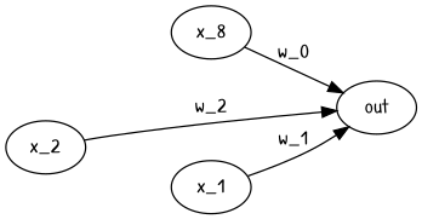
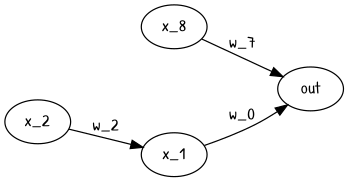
  digraph {
    fontname="Patrick Hand"
    rankdir=LR
    node [fontname="Patrick Hand"]
    edge [fontname="Patrick Hand"]
    n1 [label=x_8]
    out
    n3 [label=x_1]
    n4 [label=x_2]
-   n1 -> out [label=w_0]
-   n3 -> out [label=w_1]
-   n4 -> out [label=w_2]
+   n1 -> out [label=w_7]
+   n3 -> out [label=w_0]
+   n4 -> n3 [label=w_2]
  }
